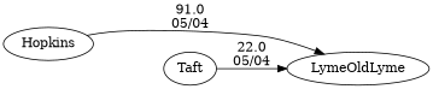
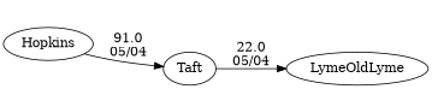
  digraph {
    rankdir=LR
    edge [random=random style=solid]
    Hopkins
    LymeOldLyme
    Taft
-   Hopkins -> LymeOldLyme [label="91.0\n05/04" weight=9]
+   Hopkins -> Taft [label="91.0\n05/04" weight=9]
    Taft -> LymeOldLyme [label="22.0\n05/04" weight=78]
  }
